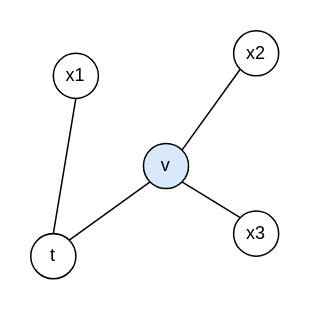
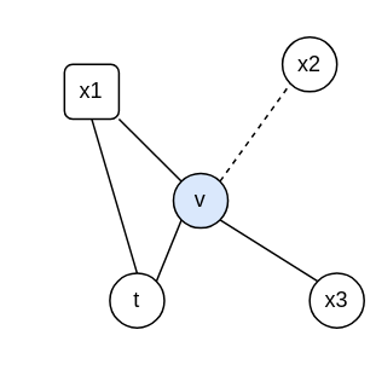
  <mxCell id="0" />
  <mxCell id="1" parent="0" />
  <mxCell id="2" style="edgeStyle=none;rounded=0;orthogonalLoop=1;jettySize=auto;html=1;exitX=1;exitY=1;exitDx=0;exitDy=0;entryX=0;entryY=0;entryDx=0;entryDy=0;endArrow=none;endFill=0;" edge="1" parent="1" source="4" target="7"><mxGeometry relative="1" as="geometry" /></mxCell>
- <mxCell id="3" style="edgeStyle=none;rounded=0;orthogonalLoop=1;jettySize=auto;html=1;exitX=1;exitY=0;exitDx=0;exitDy=0;entryX=0;entryY=1;entryDx=0;entryDy=0;endArrow=none;endFill=0;" edge="1" parent="1" source="4" target="8"><mxGeometry relative="1" as="geometry" /></mxCell>
+ <mxCell id="3" style="edgeStyle=none;rounded=0;orthogonalLoop=1;jettySize=auto;html=1;exitX=1;exitY=0;exitDx=0;exitDy=0;entryX=0;entryY=1;entryDx=0;entryDy=0;endArrow=none;endFill=0;dashed=1;" edge="1" parent="1" source="4" target="8"><mxGeometry relative="1" as="geometry" /></mxCell>
  <mxCell id="4" value="v" style="ellipse;whiteSpace=wrap;html=1;fillColor=#dae8fc;" vertex="1" parent="1"><mxGeometry x="95" y="95" width="30" height="30" as="geometry" /></mxCell>
  <mxCell id="5" style="rounded=0;orthogonalLoop=1;jettySize=auto;html=1;exitX=1;exitY=0;exitDx=0;exitDy=0;entryX=0;entryY=1;entryDx=0;entryDy=0;endArrow=none;endFill=0;" edge="1" parent="1" source="6" target="4"><mxGeometry relative="1" as="geometry" /></mxCell>
- <mxCell id="6" value="t" style="ellipse;whiteSpace=wrap;html=1;" vertex="1" parent="1"><mxGeometry x="20" y="155" width="30" height="30" as="geometry" /></mxCell>
- <mxCell id="7" value="x3" style="ellipse;whiteSpace=wrap;html=1;" vertex="1" parent="1"><mxGeometry x="155" y="140" width="30" height="30" as="geometry" /></mxCell>
+ <mxCell id="6" value="t" style="ellipse;whiteSpace=wrap;html=1;" vertex="1" parent="1"><mxGeometry x="60" y="150" width="30" height="30" as="geometry" /></mxCell>
+ <mxCell id="7" value="x3" style="ellipse;whiteSpace=wrap;html=1;" vertex="1" parent="1"><mxGeometry x="170" y="150" width="30" height="30" as="geometry" /></mxCell>
  <mxCell id="8" value="x2" style="ellipse;whiteSpace=wrap;html=1;" vertex="1" parent="1"><mxGeometry x="155" y="20" width="30" height="30" as="geometry" /></mxCell>
  <mxCell id="9" style="edgeStyle=none;rounded=0;orthogonalLoop=1;jettySize=auto;html=1;exitX=0.5;exitY=1;exitDx=0;exitDy=0;entryX=0.5;entryY=0;entryDx=0;entryDy=0;endArrow=none;endFill=0;" edge="1" parent="1" source="11" target="6"><mxGeometry relative="1" as="geometry" /></mxCell>
- <mxCell id="11" value="x1" style="ellipse;whiteSpace=wrap;html=1;" vertex="1" parent="1"><mxGeometry x="35" y="35" width="30" height="30" as="geometry" /></mxCell>
+ <mxCell id="10" style="edgeStyle=none;rounded=0;orthogonalLoop=1;jettySize=auto;html=1;exitX=1;exitY=1;exitDx=0;exitDy=0;entryX=0;entryY=0;entryDx=0;entryDy=0;endArrow=none;endFill=0;" edge="1" parent="1" source="11" target="4"><mxGeometry relative="1" as="geometry" /></mxCell>
+ <mxCell id="11" value="x1" style="whiteSpace=wrap;html=1;rounded=1;" vertex="1" parent="1"><mxGeometry x="35" y="35" width="30" height="30" as="geometry" /></mxCell>
